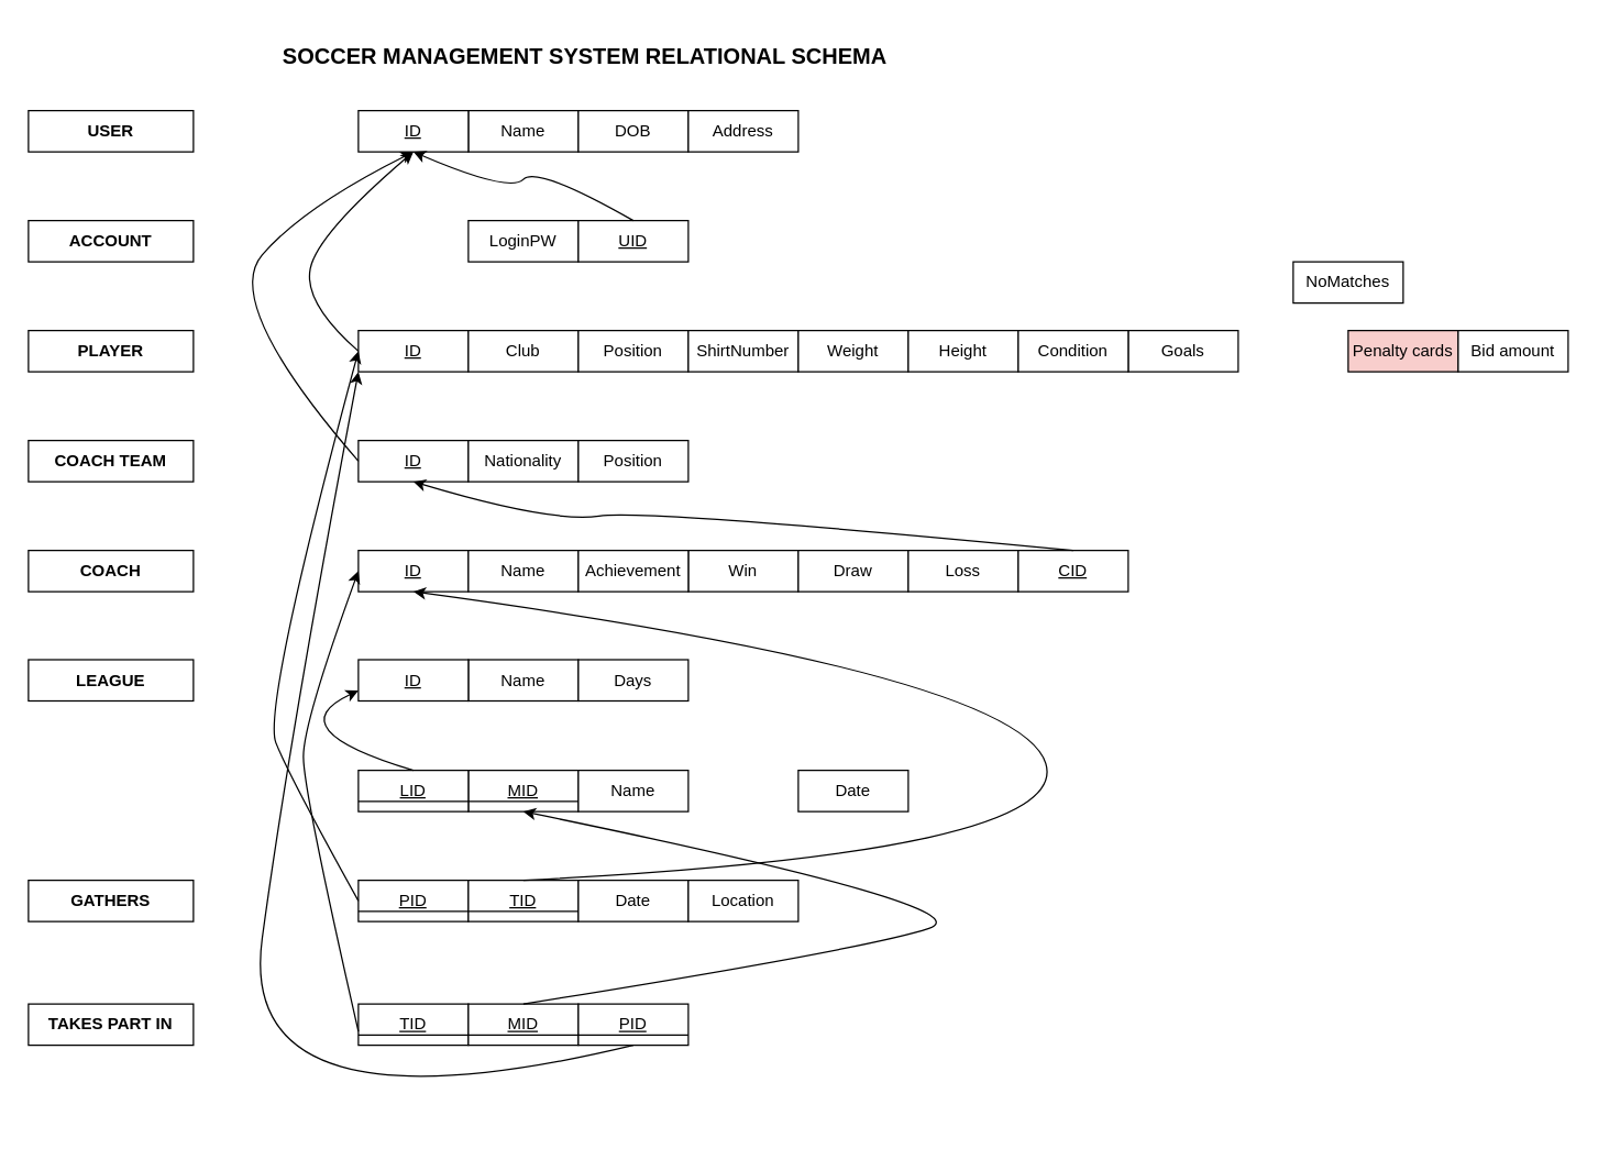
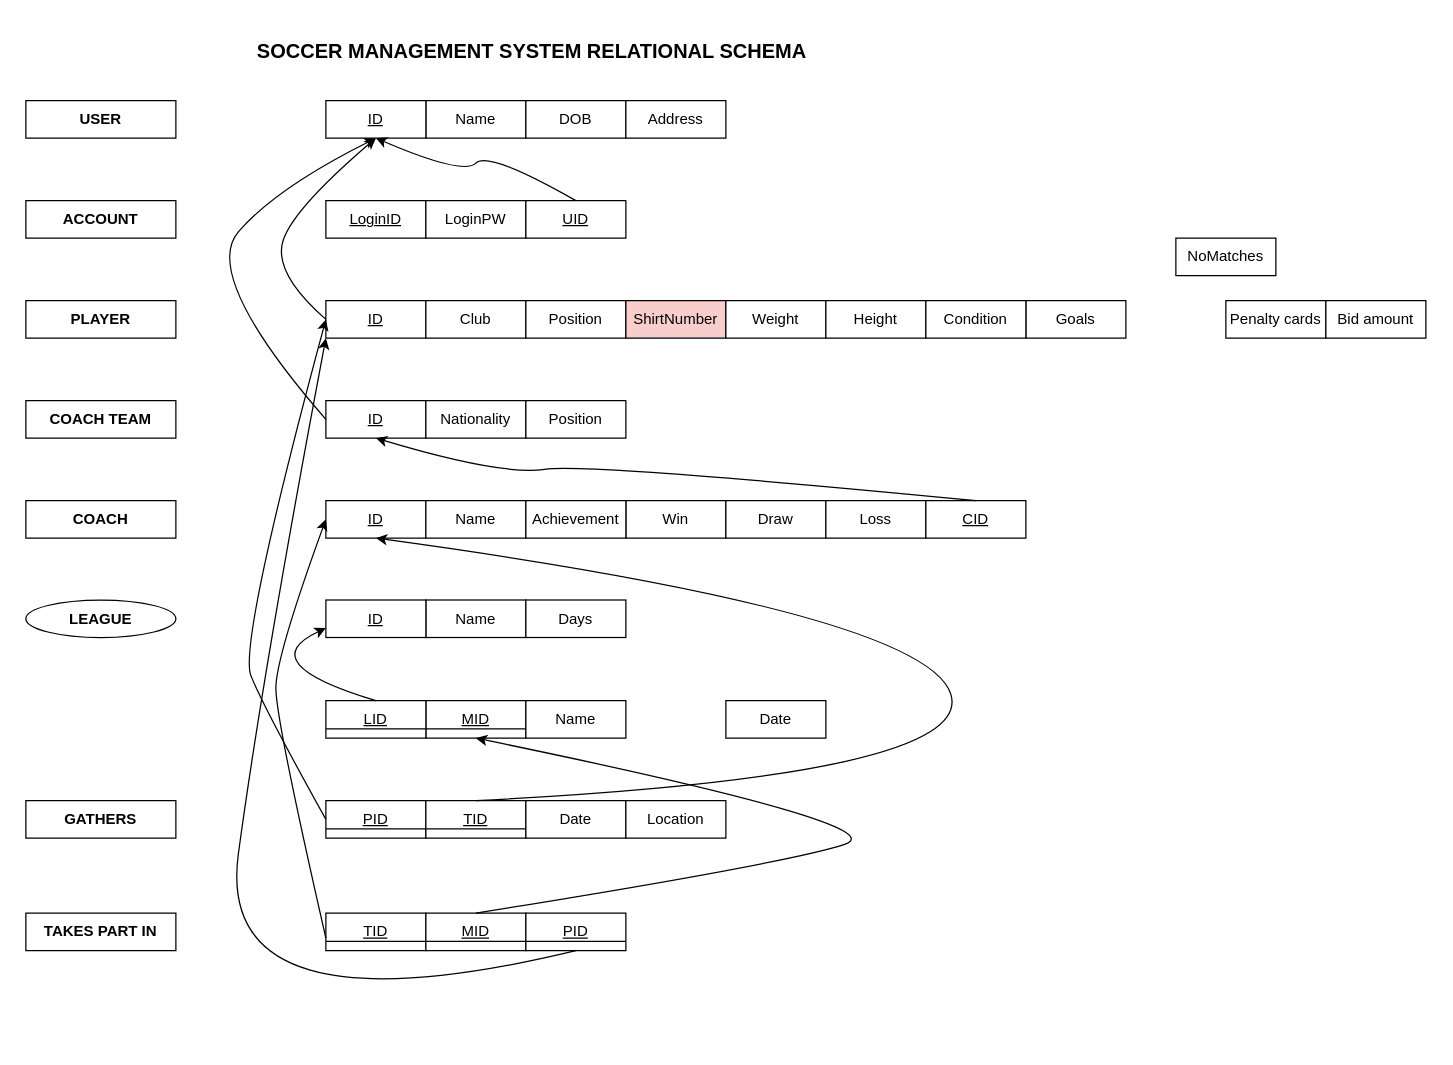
  <mxCell id="0" />
  <mxCell id="1" parent="0" />
  <mxCell id="2" value="ID" style="rounded=0;whiteSpace=wrap;html=1;fontStyle=4" vertex="1" parent="1"><mxGeometry x="260" y="240" width="80" height="30" as="geometry" /></mxCell>
  <mxCell id="3" value="Club" style="rounded=0;whiteSpace=wrap;html=1;" vertex="1" parent="1"><mxGeometry x="340" y="240" width="80" height="30" as="geometry" /></mxCell>
  <mxCell id="4" value="&lt;b&gt;PLAYER&lt;/b&gt;" style="rounded=0;whiteSpace=wrap;html=1;" vertex="1" parent="1"><mxGeometry x="20" y="240" width="120" height="30" as="geometry" /></mxCell>
  <mxCell id="5" value="ID" style="rounded=0;whiteSpace=wrap;html=1;fontStyle=4" vertex="1" parent="1"><mxGeometry x="260" y="400" width="80" height="30" as="geometry" /></mxCell>
  <mxCell id="6" value="Name" style="rounded=0;whiteSpace=wrap;html=1;fontStyle=0" vertex="1" parent="1"><mxGeometry x="340" y="400" width="80" height="30" as="geometry" /></mxCell>
  <mxCell id="7" value="MID" style="rounded=0;whiteSpace=wrap;html=1;fontStyle=4" vertex="1" parent="1"><mxGeometry x="340" y="560" width="80" height="30" as="geometry" /></mxCell>
  <mxCell id="8" value="COACH" style="rounded=0;whiteSpace=wrap;html=1;fontStyle=1" vertex="1" parent="1"><mxGeometry x="20" y="400" width="120" height="30" as="geometry" /></mxCell>
  <mxCell id="9" value="ACCOUNT" style="rounded=0;whiteSpace=wrap;html=1;fontStyle=1" vertex="1" parent="1"><mxGeometry x="20" y="160" width="120" height="30" as="geometry" /></mxCell>
+ <mxCell id="10" value="LoginID" style="rounded=0;whiteSpace=wrap;html=1;fontStyle=4" vertex="1" parent="1"><mxGeometry x="260" y="160" width="80" height="30" as="geometry" /></mxCell>
  <mxCell id="11" value="Position" style="rounded=0;whiteSpace=wrap;html=1;" vertex="1" parent="1"><mxGeometry x="420" y="240" width="80" height="30" as="geometry" /></mxCell>
- <mxCell id="12" value="&lt;span&gt;ShirtNumber&lt;/span&gt;" style="rounded=0;whiteSpace=wrap;html=1;" vertex="1" parent="1"><mxGeometry x="500" y="240" width="80" height="30" as="geometry" /></mxCell>
+ <mxCell id="12" value="&lt;span&gt;ShirtNumber&lt;/span&gt;" style="rounded=0;whiteSpace=wrap;html=1;fillColor=#f8cecc;" vertex="1" parent="1"><mxGeometry x="500" y="240" width="80" height="30" as="geometry" /></mxCell>
  <mxCell id="13" value="LoginPW" style="rounded=0;whiteSpace=wrap;html=1;" vertex="1" parent="1"><mxGeometry x="340" y="160" width="80" height="30" as="geometry" /></mxCell>
  <mxCell id="14" value="&lt;span class=&quot;fontstyle0&quot;&gt;&lt;b&gt;&lt;font style=&quot;font-size: 16px&quot;&gt;SOCCER MANAGEMENT SYSTEM RELATIONAL SCHEMA&lt;/font&gt;&lt;/b&gt;&lt;/span&gt;" style="text;html=1;strokeColor=none;fillColor=none;align=center;verticalAlign=middle;whiteSpace=wrap;rounded=0;" vertex="1" parent="1"><mxGeometry x="160" y="20" width="530" height="40" as="geometry" /></mxCell>
  <mxCell id="15" value="USER" style="rounded=0;whiteSpace=wrap;html=1;fontStyle=1" vertex="1" parent="1"><mxGeometry x="20" y="80" width="120" height="30" as="geometry" /></mxCell>
  <mxCell id="16" value="Name" style="rounded=0;whiteSpace=wrap;html=1;fontStyle=0" vertex="1" parent="1"><mxGeometry x="340" y="80" width="80" height="30" as="geometry" /></mxCell>
  <mxCell id="17" value="&lt;span&gt;ID&lt;/span&gt;" style="rounded=0;whiteSpace=wrap;html=1;fontStyle=4" vertex="1" parent="1"><mxGeometry x="260" y="80" width="80" height="30" as="geometry" /></mxCell>
  <mxCell id="18" value="DOB" style="rounded=0;whiteSpace=wrap;html=1;" vertex="1" parent="1"><mxGeometry x="420" y="80" width="80" height="30" as="geometry" /></mxCell>
  <mxCell id="19" value="Address" style="rounded=0;whiteSpace=wrap;html=1;" vertex="1" parent="1"><mxGeometry x="500" y="80" width="80" height="30" as="geometry" /></mxCell>
  <mxCell id="20" value="ID" style="rounded=0;whiteSpace=wrap;html=1;fontStyle=4" vertex="1" parent="1"><mxGeometry x="260" y="320" width="80" height="30" as="geometry" /></mxCell>
  <mxCell id="21" value="Nationality" style="rounded=0;whiteSpace=wrap;html=1;" vertex="1" parent="1"><mxGeometry x="340" y="320" width="80" height="30" as="geometry" /></mxCell>
  <mxCell id="22" value="&lt;b&gt;COACH TEAM&lt;/b&gt;" style="rounded=0;whiteSpace=wrap;html=1;" vertex="1" parent="1"><mxGeometry x="20" y="320" width="120" height="30" as="geometry" /></mxCell>
  <mxCell id="23" value="Position" style="rounded=0;whiteSpace=wrap;html=1;" vertex="1" parent="1"><mxGeometry x="420" y="320" width="80" height="30" as="geometry" /></mxCell>
  <mxCell id="24" value="Win" style="rounded=0;whiteSpace=wrap;html=1;" vertex="1" parent="1"><mxGeometry x="500" y="400" width="80" height="30" as="geometry" /></mxCell>
  <mxCell id="25" value="Draw" style="rounded=0;whiteSpace=wrap;html=1;" vertex="1" parent="1"><mxGeometry x="580" y="400" width="80" height="30" as="geometry" /></mxCell>
  <mxCell id="26" value="Achievement" style="rounded=0;whiteSpace=wrap;html=1;" vertex="1" parent="1"><mxGeometry x="420" y="400" width="80" height="30" as="geometry" /></mxCell>
  <mxCell id="27" value="Loss" style="rounded=0;whiteSpace=wrap;html=1;" vertex="1" parent="1"><mxGeometry x="660" y="400" width="80" height="30" as="geometry" /></mxCell>
  <mxCell id="28" value="Name" style="rounded=0;whiteSpace=wrap;html=1;" vertex="1" parent="1"><mxGeometry x="340" y="479.5" width="80" height="30" as="geometry" /></mxCell>
  <mxCell id="29" value="Days" style="rounded=0;whiteSpace=wrap;html=1;" vertex="1" parent="1"><mxGeometry x="420" y="479.5" width="80" height="30" as="geometry" /></mxCell>
- <mxCell id="30" value="LEAGUE" style="rounded=0;whiteSpace=wrap;html=1;fontStyle=1" vertex="1" parent="1"><mxGeometry x="20" y="479.5" width="120" height="30" as="geometry" /></mxCell>
+ <mxCell id="30" value="LEAGUE" style="ellipse;whiteSpace=wrap;html=1;fontStyle=1;" vertex="1" parent="1"><mxGeometry x="20" y="479.5" width="120" height="30" as="geometry" /></mxCell>
  <mxCell id="31" value="ID" style="rounded=0;whiteSpace=wrap;html=1;fontStyle=4" vertex="1" parent="1"><mxGeometry x="260" y="479.5" width="80" height="30" as="geometry" /></mxCell>
  <mxCell id="32" value="Name" style="rounded=0;whiteSpace=wrap;html=1;" vertex="1" parent="1"><mxGeometry x="420" y="560" width="80" height="30" as="geometry" /></mxCell>
  <mxCell id="33" value="Date" style="rounded=0;whiteSpace=wrap;html=1;" vertex="1" parent="1"><mxGeometry x="580" y="560" width="80" height="30" as="geometry" /></mxCell>
  <mxCell id="34" value="&lt;span&gt;UID&lt;/span&gt;" style="rounded=0;whiteSpace=wrap;html=1;fontStyle=4" vertex="1" parent="1"><mxGeometry x="420" y="160" width="80" height="30" as="geometry" /></mxCell>
  <mxCell id="35" value="Weight" style="rounded=0;whiteSpace=wrap;html=1;" vertex="1" parent="1"><mxGeometry x="580" y="240" width="80" height="30" as="geometry" /></mxCell>
  <mxCell id="36" value="Height" style="rounded=0;whiteSpace=wrap;html=1;" vertex="1" parent="1"><mxGeometry x="660" y="240" width="80" height="30" as="geometry" /></mxCell>
  <mxCell id="37" value="Goals" style="rounded=0;whiteSpace=wrap;html=1;" vertex="1" parent="1"><mxGeometry x="820" y="240" width="80" height="30" as="geometry" /></mxCell>
  <mxCell id="38" value="NoMatches" style="rounded=0;whiteSpace=wrap;html=1;" vertex="1" parent="1"><mxGeometry x="940" y="190" width="80" height="30" as="geometry" /></mxCell>
  <mxCell id="39" value="Condition" style="rounded=0;whiteSpace=wrap;html=1;" vertex="1" parent="1"><mxGeometry x="740" y="240" width="80" height="30" as="geometry" /></mxCell>
- <mxCell id="40" value="Penalty cards" style="rounded=0;whiteSpace=wrap;html=1;fillColor=#f8cecc;" vertex="1" parent="1"><mxGeometry x="980" y="240" width="80" height="30" as="geometry" /></mxCell>
+ <mxCell id="40" value="Penalty cards" style="rounded=0;whiteSpace=wrap;html=1;" vertex="1" parent="1"><mxGeometry x="980" y="240" width="80" height="30" as="geometry" /></mxCell>
  <mxCell id="41" value="Bid amount" style="rounded=0;whiteSpace=wrap;html=1;" vertex="1" parent="1"><mxGeometry x="1060" y="240" width="80" height="30" as="geometry" /></mxCell>
  <mxCell id="42" value="PID" style="rounded=0;whiteSpace=wrap;html=1;fontStyle=4" vertex="1" parent="1"><mxGeometry x="260" y="640" width="80" height="30" as="geometry" /></mxCell>
  <mxCell id="43" value="GATHERS" style="rounded=0;whiteSpace=wrap;html=1;fontStyle=1" vertex="1" parent="1"><mxGeometry x="20" y="640" width="120" height="30" as="geometry" /></mxCell>
  <mxCell id="44" value="&lt;u&gt;TID&lt;/u&gt;" style="rounded=0;whiteSpace=wrap;html=1;" vertex="1" parent="1"><mxGeometry x="340" y="640" width="80" height="30" as="geometry" /></mxCell>
  <mxCell id="45" value="Date" style="rounded=0;whiteSpace=wrap;html=1;" vertex="1" parent="1"><mxGeometry x="420" y="640" width="80" height="30" as="geometry" /></mxCell>
  <mxCell id="46" value="Location" style="rounded=0;whiteSpace=wrap;html=1;" vertex="1" parent="1"><mxGeometry x="500" y="640" width="80" height="30" as="geometry" /></mxCell>
  <mxCell id="47" value="" style="endArrow=none;html=1;exitX=0;exitY=0.75;exitDx=0;exitDy=0;entryX=1;entryY=0.75;entryDx=0;entryDy=0;" edge="1" parent="1" source="42" target="44"><mxGeometry width="50" height="50" relative="1" as="geometry"><mxPoint x="980" y="500" as="sourcePoint" /><mxPoint x="1030" y="450" as="targetPoint" /></mxGeometry></mxCell>
  <mxCell id="48" value="CID" style="rounded=0;whiteSpace=wrap;html=1;fontStyle=4" vertex="1" parent="1"><mxGeometry x="740" y="400" width="80" height="30" as="geometry" /></mxCell>
  <mxCell id="49" value="LID" style="rounded=0;whiteSpace=wrap;html=1;fontStyle=4" vertex="1" parent="1"><mxGeometry x="260" y="560" width="80" height="30" as="geometry" /></mxCell>
  <mxCell id="50" value="" style="endArrow=none;html=1;exitX=0;exitY=0.75;exitDx=0;exitDy=0;entryX=0;entryY=0.75;entryDx=0;entryDy=0;" edge="1" parent="1" source="49" target="32"><mxGeometry width="50" height="50" relative="1" as="geometry"><mxPoint x="270" y="672.5" as="sourcePoint" /><mxPoint x="430" y="672.5" as="targetPoint" /></mxGeometry></mxCell>
  <mxCell id="51" value="TID" style="rounded=0;whiteSpace=wrap;html=1;fontStyle=4" vertex="1" parent="1"><mxGeometry x="260" y="730" width="80" height="30" as="geometry" /></mxCell>
  <mxCell id="52" value="TAKES PART IN" style="rounded=0;whiteSpace=wrap;html=1;fontStyle=1" vertex="1" parent="1"><mxGeometry x="20" y="730" width="120" height="30" as="geometry" /></mxCell>
  <mxCell id="53" value="&lt;u&gt;MID&lt;/u&gt;" style="rounded=0;whiteSpace=wrap;html=1;" vertex="1" parent="1"><mxGeometry x="340" y="730" width="80" height="30" as="geometry" /></mxCell>
  <mxCell id="54" value="PID" style="rounded=0;whiteSpace=wrap;html=1;fontStyle=4" vertex="1" parent="1"><mxGeometry x="420" y="730" width="80" height="30" as="geometry" /></mxCell>
  <mxCell id="55" value="" style="endArrow=none;html=1;exitX=0;exitY=0.75;exitDx=0;exitDy=0;entryX=1;entryY=0.75;entryDx=0;entryDy=0;" edge="1" parent="1"><mxGeometry width="50" height="50" relative="1" as="geometry"><mxPoint x="260" y="752.5" as="sourcePoint" /><mxPoint x="500" y="752.5" as="targetPoint" /></mxGeometry></mxCell>
  <mxCell id="56" value="" style="curved=1;endArrow=classic;html=1;entryX=0.5;entryY=1;entryDx=0;entryDy=0;exitX=0.5;exitY=0;exitDx=0;exitDy=0;" edge="1" parent="1" source="34" target="17"><mxGeometry width="50" height="50" relative="1" as="geometry"><mxPoint x="570" y="500" as="sourcePoint" /><mxPoint x="620" y="450" as="targetPoint" /><Array as="points"><mxPoint x="390" y="120" /><mxPoint x="370" y="140" /></Array></mxGeometry></mxCell>
  <mxCell id="57" value="" style="curved=1;endArrow=classic;html=1;exitX=0;exitY=0.5;exitDx=0;exitDy=0;" edge="1" parent="1" source="2"><mxGeometry width="50" height="50" relative="1" as="geometry"><mxPoint x="470" y="170" as="sourcePoint" /><mxPoint x="300" y="110" as="targetPoint" /><Array as="points"><mxPoint x="220" y="220" /><mxPoint x="230" y="170" /></Array></mxGeometry></mxCell>
  <mxCell id="58" value="" style="curved=1;endArrow=classic;html=1;exitX=0;exitY=0.5;exitDx=0;exitDy=0;entryX=0.5;entryY=1;entryDx=0;entryDy=0;" edge="1" parent="1" source="20" target="17"><mxGeometry width="50" height="50" relative="1" as="geometry"><mxPoint x="270" y="265" as="sourcePoint" /><mxPoint x="310" y="120" as="targetPoint" /><Array as="points"><mxPoint x="160" y="220" /><mxPoint x="220" y="150" /></Array></mxGeometry></mxCell>
  <mxCell id="59" value="" style="curved=1;endArrow=classic;html=1;exitX=0.5;exitY=0;exitDx=0;exitDy=0;entryX=0.5;entryY=1;entryDx=0;entryDy=0;" edge="1" parent="1" source="48" target="20"><mxGeometry width="50" height="50" relative="1" as="geometry"><mxPoint x="510" y="380" as="sourcePoint" /><mxPoint x="550" y="235" as="targetPoint" /><Array as="points"><mxPoint x="470" y="370" /><mxPoint x="400" y="380" /></Array></mxGeometry></mxCell>
  <mxCell id="60" value="" style="curved=1;endArrow=classic;html=1;exitX=0.5;exitY=0;exitDx=0;exitDy=0;entryX=0;entryY=0.75;entryDx=0;entryDy=0;" edge="1" parent="1" source="49" target="31"><mxGeometry width="50" height="50" relative="1" as="geometry"><mxPoint x="300" y="540" as="sourcePoint" /><mxPoint x="340" y="395" as="targetPoint" /><Array as="points"><mxPoint x="200" y="530" /></Array></mxGeometry></mxCell>
  <mxCell id="61" value="" style="curved=1;endArrow=classic;html=1;exitX=0.5;exitY=0;exitDx=0;exitDy=0;entryX=0.5;entryY=1;entryDx=0;entryDy=0;" edge="1" parent="1" source="44" target="5"><mxGeometry width="50" height="50" relative="1" as="geometry"><mxPoint x="350" y="610" as="sourcePoint" /><mxPoint x="390" y="465" as="targetPoint" /><Array as="points"><mxPoint x="780" y="620" /><mxPoint x="740" y="490" /></Array></mxGeometry></mxCell>
  <mxCell id="62" value="" style="curved=1;endArrow=classic;html=1;exitX=0;exitY=0.5;exitDx=0;exitDy=0;entryX=0;entryY=0.5;entryDx=0;entryDy=0;" edge="1" parent="1" source="42" target="2"><mxGeometry width="50" height="50" relative="1" as="geometry"><mxPoint x="200" y="600" as="sourcePoint" /><mxPoint x="240" y="455" as="targetPoint" /><Array as="points"><mxPoint x="210" y="565" /><mxPoint x="190" y="515" /></Array></mxGeometry></mxCell>
  <mxCell id="63" value="" style="curved=1;endArrow=classic;html=1;entryX=0;entryY=0.5;entryDx=0;entryDy=0;" edge="1" parent="1" target="5"><mxGeometry width="50" height="50" relative="1" as="geometry"><mxPoint x="260" y="750" as="sourcePoint" /><mxPoint x="270" y="265" as="targetPoint" /><Array as="points"><mxPoint x="220" y="575" /><mxPoint x="220" y="525" /></Array></mxGeometry></mxCell>
  <mxCell id="64" value="" style="curved=1;endArrow=classic;html=1;exitX=0.5;exitY=1;exitDx=0;exitDy=0;entryX=0;entryY=1;entryDx=0;entryDy=0;" edge="1" parent="1" source="54" target="2"><mxGeometry width="50" height="50" relative="1" as="geometry"><mxPoint x="280" y="675" as="sourcePoint" /><mxPoint x="280" y="275" as="targetPoint" /><Array as="points"><mxPoint x="170" y="830" /><mxPoint x="210" y="535" /></Array></mxGeometry></mxCell>
  <mxCell id="65" value="" style="curved=1;endArrow=classic;html=1;exitX=0.5;exitY=0;exitDx=0;exitDy=0;entryX=0.5;entryY=1;entryDx=0;entryDy=0;" edge="1" parent="1" source="53" target="7"><mxGeometry width="50" height="50" relative="1" as="geometry"><mxPoint x="390" y="650" as="sourcePoint" /><mxPoint x="310" y="440" as="targetPoint" /><Array as="points"><mxPoint x="630" y="690" /><mxPoint x="720" y="660" /></Array></mxGeometry></mxCell>
